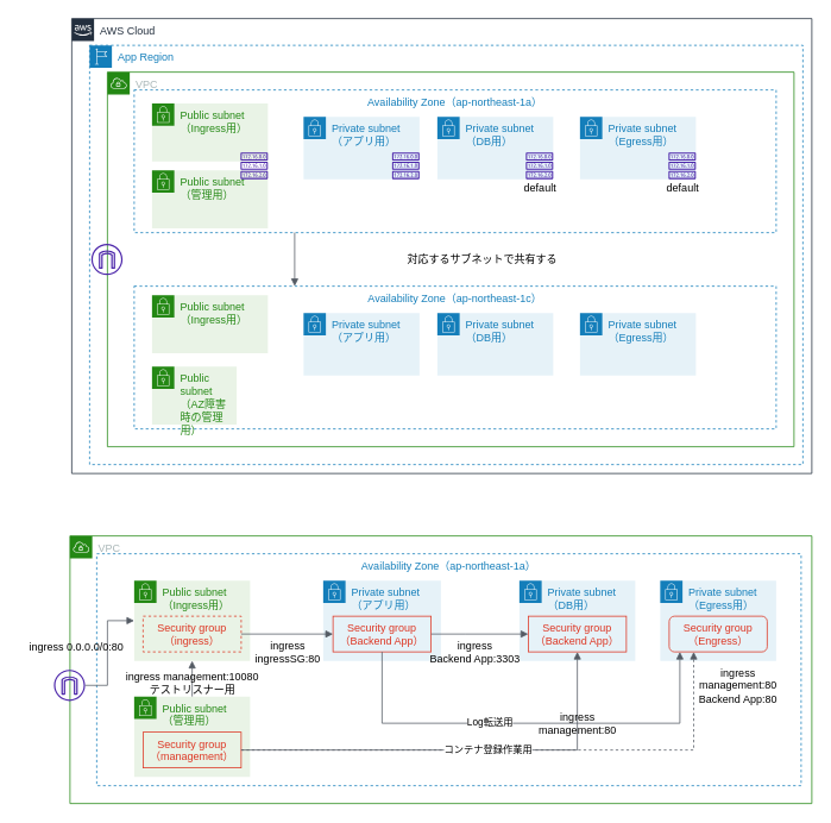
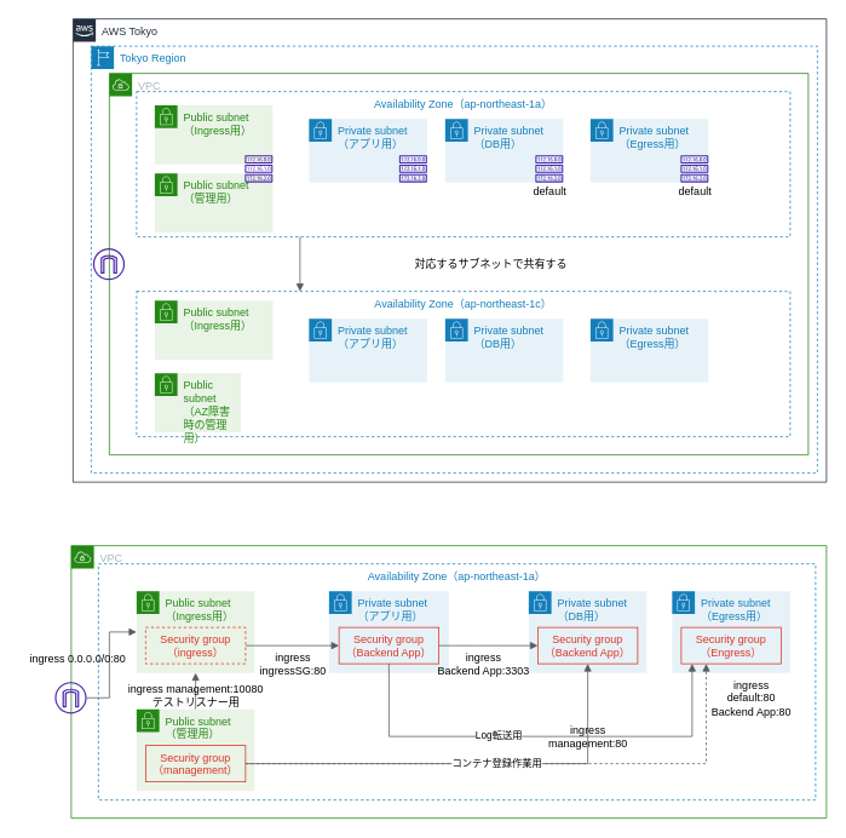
  <mxCell id="0" />
  <mxCell id="1" parent="0" />
- <mxCell id="2" value="AWS Cloud" style="points=[[0,0],[0.25,0],[0.5,0],[0.75,0],[1,0],[1,0.25],[1,0.5],[1,0.75],[1,1],[0.75,1],[0.5,1],[0.25,1],[0,1],[0,0.75],[0,0.5],[0,0.25]];outlineConnect=0;gradientColor=none;html=1;whiteSpace=wrap;fontSize=12;fontStyle=0;container=1;pointerEvents=0;collapsible=0;recursiveResize=0;shape=mxgraph.aws4.group;grIcon=mxgraph.aws4.group_aws_cloud_alt;strokeColor=#232F3E;fillColor=none;verticalAlign=top;align=left;spacingLeft=30;fontColor=#232F3E;dashed=0;" parent="1" vertex="1"><mxGeometry x="80" y="20" width="830" height="510" as="geometry" /></mxCell>
- <mxCell id="3" value="App Region" style="points=[[0,0],[0.25,0],[0.5,0],[0.75,0],[1,0],[1,0.25],[1,0.5],[1,0.75],[1,1],[0.75,1],[0.5,1],[0.25,1],[0,1],[0,0.75],[0,0.5],[0,0.25]];outlineConnect=0;gradientColor=none;html=1;whiteSpace=wrap;fontSize=12;fontStyle=0;container=1;pointerEvents=0;collapsible=0;recursiveResize=0;shape=mxgraph.aws4.group;grIcon=mxgraph.aws4.group_region;strokeColor=#147EBA;fillColor=none;verticalAlign=top;align=left;spacingLeft=30;fontColor=#147EBA;dashed=1;" parent="2" vertex="1"><mxGeometry x="20" y="30" width="800" height="470" as="geometry" /></mxCell>
+ <mxCell id="2" value="AWS Tokyo" style="points=[[0,0],[0.25,0],[0.5,0],[0.75,0],[1,0],[1,0.25],[1,0.5],[1,0.75],[1,1],[0.75,1],[0.5,1],[0.25,1],[0,1],[0,0.75],[0,0.5],[0,0.25]];outlineConnect=0;gradientColor=none;html=1;whiteSpace=wrap;fontSize=12;fontStyle=0;container=1;pointerEvents=0;collapsible=0;recursiveResize=0;shape=mxgraph.aws4.group;grIcon=mxgraph.aws4.group_aws_cloud_alt;strokeColor=#232F3E;fillColor=none;verticalAlign=top;align=left;spacingLeft=30;fontColor=#232F3E;dashed=0;" parent="1" vertex="1"><mxGeometry x="80" y="20" width="830" height="510" as="geometry" /></mxCell>
+ <mxCell id="3" value="Tokyo Region" style="points=[[0,0],[0.25,0],[0.5,0],[0.75,0],[1,0],[1,0.25],[1,0.5],[1,0.75],[1,1],[0.75,1],[0.5,1],[0.25,1],[0,1],[0,0.75],[0,0.5],[0,0.25]];outlineConnect=0;gradientColor=none;html=1;whiteSpace=wrap;fontSize=12;fontStyle=0;container=1;pointerEvents=0;collapsible=0;recursiveResize=0;shape=mxgraph.aws4.group;grIcon=mxgraph.aws4.group_region;strokeColor=#147EBA;fillColor=none;verticalAlign=top;align=left;spacingLeft=30;fontColor=#147EBA;dashed=1;" parent="2" vertex="1"><mxGeometry x="20" y="30" width="800" height="470" as="geometry" /></mxCell>
  <mxCell id="4" value="VPC" style="points=[[0,0],[0.25,0],[0.5,0],[0.75,0],[1,0],[1,0.25],[1,0.5],[1,0.75],[1,1],[0.75,1],[0.5,1],[0.25,1],[0,1],[0,0.75],[0,0.5],[0,0.25]];outlineConnect=0;gradientColor=none;html=1;whiteSpace=wrap;fontSize=12;fontStyle=0;container=1;pointerEvents=0;collapsible=0;recursiveResize=0;shape=mxgraph.aws4.group;grIcon=mxgraph.aws4.group_vpc;strokeColor=#248814;fillColor=none;verticalAlign=top;align=left;spacingLeft=30;fontColor=#AAB7B8;dashed=0;" parent="3" vertex="1"><mxGeometry x="20" y="30" width="770" height="420" as="geometry" /></mxCell>
  <mxCell id="5" value="Availability Zone（ap-northeast-1a）" style="fillColor=none;strokeColor=#147EBA;dashed=1;verticalAlign=top;fontStyle=0;fontColor=#147EBA;" parent="4" vertex="1"><mxGeometry x="30" y="20" width="720" height="160" as="geometry" /></mxCell>
  <mxCell id="6" value="Availability Zone（ap-northeast-1c）" style="fillColor=none;strokeColor=#147EBA;dashed=1;verticalAlign=top;fontStyle=0;fontColor=#147EBA;" parent="4" vertex="1"><mxGeometry x="30" y="240" width="720" height="160" as="geometry" /></mxCell>
  <mxCell id="7" value="Public subnet&lt;br&gt;（Ingress用）" style="points=[[0,0],[0.25,0],[0.5,0],[0.75,0],[1,0],[1,0.25],[1,0.5],[1,0.75],[1,1],[0.75,1],[0.5,1],[0.25,1],[0,1],[0,0.75],[0,0.5],[0,0.25]];outlineConnect=0;gradientColor=none;html=1;whiteSpace=wrap;fontSize=12;fontStyle=0;container=1;pointerEvents=0;collapsible=0;recursiveResize=0;shape=mxgraph.aws4.group;grIcon=mxgraph.aws4.group_security_group;grStroke=0;strokeColor=#248814;fillColor=#E9F3E6;verticalAlign=top;align=left;spacingLeft=30;fontColor=#248814;dashed=0;" parent="4" vertex="1"><mxGeometry x="50" y="35" width="130" height="65" as="geometry" /></mxCell>
  <mxCell id="8" value="Public subnet&lt;br&gt;（管理用）" style="points=[[0,0],[0.25,0],[0.5,0],[0.75,0],[1,0],[1,0.25],[1,0.5],[1,0.75],[1,1],[0.75,1],[0.5,1],[0.25,1],[0,1],[0,0.75],[0,0.5],[0,0.25]];outlineConnect=0;gradientColor=none;html=1;whiteSpace=wrap;fontSize=12;fontStyle=0;container=1;pointerEvents=0;collapsible=0;recursiveResize=0;shape=mxgraph.aws4.group;grIcon=mxgraph.aws4.group_security_group;grStroke=0;strokeColor=#248814;fillColor=#E9F3E6;verticalAlign=top;align=left;spacingLeft=30;fontColor=#248814;dashed=0;" parent="4" vertex="1"><mxGeometry x="50" y="110" width="130" height="65" as="geometry" /></mxCell>
  <mxCell id="9" value="Public subnet&lt;br&gt;（AZ障害時の管理用）" style="points=[[0,0],[0.25,0],[0.5,0],[0.75,0],[1,0],[1,0.25],[1,0.5],[1,0.75],[1,1],[0.75,1],[0.5,1],[0.25,1],[0,1],[0,0.75],[0,0.5],[0,0.25]];outlineConnect=0;gradientColor=none;html=1;whiteSpace=wrap;fontSize=12;fontStyle=0;container=1;pointerEvents=0;collapsible=0;recursiveResize=0;shape=mxgraph.aws4.group;grIcon=mxgraph.aws4.group_security_group;grStroke=0;strokeColor=#248814;fillColor=#E9F3E6;verticalAlign=top;align=left;spacingLeft=30;fontColor=#248814;dashed=0;" parent="4" vertex="1"><mxGeometry x="50" y="330" width="95" height="65" as="geometry" /></mxCell>
  <mxCell id="10" value="Public subnet&lt;br&gt;（Ingress用）" style="points=[[0,0],[0.25,0],[0.5,0],[0.75,0],[1,0],[1,0.25],[1,0.5],[1,0.75],[1,1],[0.75,1],[0.5,1],[0.25,1],[0,1],[0,0.75],[0,0.5],[0,0.25]];outlineConnect=0;gradientColor=none;html=1;whiteSpace=wrap;fontSize=12;fontStyle=0;container=1;pointerEvents=0;collapsible=0;recursiveResize=0;shape=mxgraph.aws4.group;grIcon=mxgraph.aws4.group_security_group;grStroke=0;strokeColor=#248814;fillColor=#E9F3E6;verticalAlign=top;align=left;spacingLeft=30;fontColor=#248814;dashed=0;" parent="4" vertex="1"><mxGeometry x="50" y="250" width="130" height="65" as="geometry" /></mxCell>
  <mxCell id="11" value="Private subnet&lt;br&gt;（アプリ用）" style="points=[[0,0],[0.25,0],[0.5,0],[0.75,0],[1,0],[1,0.25],[1,0.5],[1,0.75],[1,1],[0.75,1],[0.5,1],[0.25,1],[0,1],[0,0.75],[0,0.5],[0,0.25]];outlineConnect=0;gradientColor=none;html=1;whiteSpace=wrap;fontSize=12;fontStyle=0;container=1;pointerEvents=0;collapsible=0;recursiveResize=0;shape=mxgraph.aws4.group;grIcon=mxgraph.aws4.group_security_group;grStroke=0;strokeColor=#147EBA;fillColor=#E6F2F8;verticalAlign=top;align=left;spacingLeft=30;fontColor=#147EBA;dashed=0;" parent="4" vertex="1"><mxGeometry x="220" y="50" width="130" height="70" as="geometry" /></mxCell>
  <mxCell id="12" value="Private subnet&lt;br&gt;（DB用）" style="points=[[0,0],[0.25,0],[0.5,0],[0.75,0],[1,0],[1,0.25],[1,0.5],[1,0.75],[1,1],[0.75,1],[0.5,1],[0.25,1],[0,1],[0,0.75],[0,0.5],[0,0.25]];outlineConnect=0;gradientColor=none;html=1;whiteSpace=wrap;fontSize=12;fontStyle=0;container=1;pointerEvents=0;collapsible=0;recursiveResize=0;shape=mxgraph.aws4.group;grIcon=mxgraph.aws4.group_security_group;grStroke=0;strokeColor=#147EBA;fillColor=#E6F2F8;verticalAlign=top;align=left;spacingLeft=30;fontColor=#147EBA;dashed=0;" parent="4" vertex="1"><mxGeometry x="370" y="50" width="130" height="70" as="geometry" /></mxCell>
  <mxCell id="13" value="Private subnet&lt;br&gt;（アプリ用）" style="points=[[0,0],[0.25,0],[0.5,0],[0.75,0],[1,0],[1,0.25],[1,0.5],[1,0.75],[1,1],[0.75,1],[0.5,1],[0.25,1],[0,1],[0,0.75],[0,0.5],[0,0.25]];outlineConnect=0;gradientColor=none;html=1;whiteSpace=wrap;fontSize=12;fontStyle=0;container=1;pointerEvents=0;collapsible=0;recursiveResize=0;shape=mxgraph.aws4.group;grIcon=mxgraph.aws4.group_security_group;grStroke=0;strokeColor=#147EBA;fillColor=#E6F2F8;verticalAlign=top;align=left;spacingLeft=30;fontColor=#147EBA;dashed=0;" parent="4" vertex="1"><mxGeometry x="220" y="270" width="130" height="70" as="geometry" /></mxCell>
  <mxCell id="14" value="Private subnet&lt;br&gt;（DB用）" style="points=[[0,0],[0.25,0],[0.5,0],[0.75,0],[1,0],[1,0.25],[1,0.5],[1,0.75],[1,1],[0.75,1],[0.5,1],[0.25,1],[0,1],[0,0.75],[0,0.5],[0,0.25]];outlineConnect=0;gradientColor=none;html=1;whiteSpace=wrap;fontSize=12;fontStyle=0;container=1;pointerEvents=0;collapsible=0;recursiveResize=0;shape=mxgraph.aws4.group;grIcon=mxgraph.aws4.group_security_group;grStroke=0;strokeColor=#147EBA;fillColor=#E6F2F8;verticalAlign=top;align=left;spacingLeft=30;fontColor=#147EBA;dashed=0;" parent="4" vertex="1"><mxGeometry x="370" y="270" width="130" height="70" as="geometry" /></mxCell>
  <mxCell id="15" value="" style="sketch=0;outlineConnect=0;fontColor=#232F3E;gradientColor=none;fillColor=#4D27AA;strokeColor=none;dashed=0;verticalLabelPosition=bottom;verticalAlign=top;align=center;html=1;fontSize=12;fontStyle=0;aspect=fixed;pointerEvents=1;shape=mxgraph.aws4.route_table;" parent="4" vertex="1"><mxGeometry x="319.21" y="90" width="30.79" height="30" as="geometry" /></mxCell>
  <mxCell id="16" value="" style="sketch=0;outlineConnect=0;fontColor=#232F3E;gradientColor=none;fillColor=#4D27AA;strokeColor=none;dashed=0;verticalLabelPosition=bottom;verticalAlign=top;align=center;html=1;fontSize=12;fontStyle=0;aspect=fixed;pointerEvents=1;shape=mxgraph.aws4.internet_gateway;" parent="4" vertex="1"><mxGeometry x="-18" y="192.5" width="35" height="35" as="geometry" /></mxCell>
  <mxCell id="17" value="" style="sketch=0;outlineConnect=0;fontColor=#232F3E;gradientColor=none;fillColor=#4D27AA;strokeColor=none;dashed=0;verticalLabelPosition=bottom;verticalAlign=top;align=center;html=1;fontSize=12;fontStyle=0;aspect=fixed;pointerEvents=1;shape=mxgraph.aws4.route_table;" parent="4" vertex="1"><mxGeometry x="149.21" y="90" width="30.79" height="30" as="geometry" /></mxCell>
  <mxCell id="18" value="" style="sketch=0;outlineConnect=0;fontColor=#232F3E;gradientColor=none;fillColor=#4D27AA;strokeColor=none;dashed=0;verticalLabelPosition=bottom;verticalAlign=top;align=center;html=1;fontSize=12;fontStyle=0;aspect=fixed;pointerEvents=1;shape=mxgraph.aws4.route_table;" parent="4" vertex="1"><mxGeometry x="469.21" y="90" width="30.79" height="30" as="geometry" /></mxCell>
  <mxCell id="19" value="" style="edgeStyle=orthogonalEdgeStyle;html=1;endArrow=block;elbow=vertical;startArrow=none;endFill=1;strokeColor=#545B64;rounded=0;fontColor=none;exitX=0.25;exitY=1;exitDx=0;exitDy=0;entryX=0.25;entryY=0;entryDx=0;entryDy=0;" parent="4" source="5" target="6" edge="1"><mxGeometry width="100" relative="1" as="geometry"><mxPoint x="280" y="210" as="sourcePoint" /><mxPoint x="380" y="210" as="targetPoint" /></mxGeometry></mxCell>
  <mxCell id="20" value="対応するサブネットで共有する" style="text;html=1;align=center;verticalAlign=middle;resizable=0;points=[];autosize=1;strokeColor=none;fillColor=none;fontColor=none;" parent="4" vertex="1"><mxGeometry x="325" y="195" width="190" height="30" as="geometry" /></mxCell>
  <mxCell id="21" value="default" style="text;html=1;align=center;verticalAlign=middle;resizable=0;points=[];autosize=1;strokeColor=none;fillColor=none;fontColor=none;" parent="4" vertex="1"><mxGeometry x="454.61" y="115" width="60" height="30" as="geometry" /></mxCell>
  <mxCell id="22" value="Private subnet&lt;br&gt;（Egress用）" style="points=[[0,0],[0.25,0],[0.5,0],[0.75,0],[1,0],[1,0.25],[1,0.5],[1,0.75],[1,1],[0.75,1],[0.5,1],[0.25,1],[0,1],[0,0.75],[0,0.5],[0,0.25]];outlineConnect=0;gradientColor=none;html=1;whiteSpace=wrap;fontSize=12;fontStyle=0;container=1;pointerEvents=0;collapsible=0;recursiveResize=0;shape=mxgraph.aws4.group;grIcon=mxgraph.aws4.group_security_group;grStroke=0;strokeColor=#147EBA;fillColor=#E6F2F8;verticalAlign=top;align=left;spacingLeft=30;fontColor=#147EBA;dashed=0;" parent="4" vertex="1"><mxGeometry x="530" y="50" width="130" height="70" as="geometry" /></mxCell>
  <mxCell id="23" value="" style="sketch=0;outlineConnect=0;fontColor=#232F3E;gradientColor=none;fillColor=#4D27AA;strokeColor=none;dashed=0;verticalLabelPosition=bottom;verticalAlign=top;align=center;html=1;fontSize=12;fontStyle=0;aspect=fixed;pointerEvents=1;shape=mxgraph.aws4.route_table;" parent="4" vertex="1"><mxGeometry x="629.21" y="90" width="30.79" height="30" as="geometry" /></mxCell>
  <mxCell id="24" value="default" style="text;html=1;align=center;verticalAlign=middle;resizable=0;points=[];autosize=1;strokeColor=none;fillColor=none;fontColor=none;" parent="4" vertex="1"><mxGeometry x="614.61" y="115" width="60" height="30" as="geometry" /></mxCell>
  <mxCell id="25" value="Private subnet&lt;br&gt;（Egress用）" style="points=[[0,0],[0.25,0],[0.5,0],[0.75,0],[1,0],[1,0.25],[1,0.5],[1,0.75],[1,1],[0.75,1],[0.5,1],[0.25,1],[0,1],[0,0.75],[0,0.5],[0,0.25]];outlineConnect=0;gradientColor=none;html=1;whiteSpace=wrap;fontSize=12;fontStyle=0;container=1;pointerEvents=0;collapsible=0;recursiveResize=0;shape=mxgraph.aws4.group;grIcon=mxgraph.aws4.group_security_group;grStroke=0;strokeColor=#147EBA;fillColor=#E6F2F8;verticalAlign=top;align=left;spacingLeft=30;fontColor=#147EBA;dashed=0;" parent="4" vertex="1"><mxGeometry x="530" y="270" width="130" height="70" as="geometry" /></mxCell>
  <mxCell id="26" value="VPC" style="points=[[0,0],[0.25,0],[0.5,0],[0.75,0],[1,0],[1,0.25],[1,0.5],[1,0.75],[1,1],[0.75,1],[0.5,1],[0.25,1],[0,1],[0,0.75],[0,0.5],[0,0.25]];outlineConnect=0;gradientColor=none;html=1;whiteSpace=wrap;fontSize=12;fontStyle=0;container=1;pointerEvents=0;collapsible=0;recursiveResize=0;shape=mxgraph.aws4.group;grIcon=mxgraph.aws4.group_vpc;strokeColor=#248814;fillColor=none;verticalAlign=top;align=left;spacingLeft=30;fontColor=#AAB7B8;dashed=0;" parent="1" vertex="1"><mxGeometry x="78" y="600" width="832" height="300" as="geometry" /></mxCell>
  <mxCell id="27" value="Availability Zone（ap-northeast-1a）" style="fillColor=none;strokeColor=#147EBA;dashed=1;verticalAlign=top;fontStyle=0;fontColor=#147EBA;" parent="26" vertex="1"><mxGeometry x="30" y="20" width="790" height="260" as="geometry" /></mxCell>
  <mxCell id="28" value="Public subnet&lt;br&gt;（Ingress用）" style="points=[[0,0],[0.25,0],[0.5,0],[0.75,0],[1,0],[1,0.25],[1,0.5],[1,0.75],[1,1],[0.75,1],[0.5,1],[0.25,1],[0,1],[0,0.75],[0,0.5],[0,0.25]];outlineConnect=0;gradientColor=none;html=1;whiteSpace=wrap;fontSize=12;fontStyle=0;container=1;pointerEvents=0;collapsible=0;recursiveResize=0;shape=mxgraph.aws4.group;grIcon=mxgraph.aws4.group_security_group;grStroke=0;strokeColor=#248814;fillColor=#E9F3E6;verticalAlign=top;align=left;spacingLeft=30;fontColor=#248814;dashed=0;" parent="26" vertex="1"><mxGeometry x="72" y="50" width="130" height="90" as="geometry" /></mxCell>
  <mxCell id="29" value="Security group&#10;（ingress）" style="fillColor=none;strokeColor=#DD3522;verticalAlign=top;fontStyle=0;fontColor=#DD3522;dashed=1;" parent="28" vertex="1"><mxGeometry x="10" y="40" width="110" height="40" as="geometry" /></mxCell>
  <mxCell id="30" value="Public subnet&lt;br&gt;（管理用）" style="points=[[0,0],[0.25,0],[0.5,0],[0.75,0],[1,0],[1,0.25],[1,0.5],[1,0.75],[1,1],[0.75,1],[0.5,1],[0.25,1],[0,1],[0,0.75],[0,0.5],[0,0.25]];outlineConnect=0;gradientColor=none;html=1;whiteSpace=wrap;fontSize=12;fontStyle=0;container=1;pointerEvents=0;collapsible=0;recursiveResize=0;shape=mxgraph.aws4.group;grIcon=mxgraph.aws4.group_security_group;grStroke=0;strokeColor=#248814;fillColor=#E9F3E6;verticalAlign=top;align=left;spacingLeft=30;fontColor=#248814;dashed=0;" parent="26" vertex="1"><mxGeometry x="72" y="180" width="130" height="90" as="geometry" /></mxCell>
  <mxCell id="31" value="Security group&#10;（management）" style="fillColor=none;strokeColor=#DD3522;verticalAlign=top;fontStyle=0;fontColor=#DD3522;" parent="30" vertex="1"><mxGeometry x="10" y="40" width="110" height="40" as="geometry" /></mxCell>
  <mxCell id="32" value="Private subnet&lt;br&gt;（アプリ用）" style="points=[[0,0],[0.25,0],[0.5,0],[0.75,0],[1,0],[1,0.25],[1,0.5],[1,0.75],[1,1],[0.75,1],[0.5,1],[0.25,1],[0,1],[0,0.75],[0,0.5],[0,0.25]];outlineConnect=0;gradientColor=none;html=1;whiteSpace=wrap;fontSize=12;fontStyle=0;container=1;pointerEvents=0;collapsible=0;recursiveResize=0;shape=mxgraph.aws4.group;grIcon=mxgraph.aws4.group_security_group;grStroke=0;strokeColor=#147EBA;fillColor=#E6F2F8;verticalAlign=top;align=left;spacingLeft=30;fontColor=#147EBA;dashed=0;" parent="26" vertex="1"><mxGeometry x="284" y="50" width="132" height="90" as="geometry" /></mxCell>
  <mxCell id="33" value="Security group&#10;（Backend App）" style="fillColor=none;strokeColor=#DD3522;verticalAlign=top;fontStyle=0;fontColor=#DD3522;" parent="32" vertex="1"><mxGeometry x="11" y="40" width="110" height="40" as="geometry" /></mxCell>
  <mxCell id="34" value="Private subnet&lt;br&gt;（DB用）" style="points=[[0,0],[0.25,0],[0.5,0],[0.75,0],[1,0],[1,0.25],[1,0.5],[1,0.75],[1,1],[0.75,1],[0.5,1],[0.25,1],[0,1],[0,0.75],[0,0.5],[0,0.25]];outlineConnect=0;gradientColor=none;html=1;whiteSpace=wrap;fontSize=12;fontStyle=0;container=1;pointerEvents=0;collapsible=0;recursiveResize=0;shape=mxgraph.aws4.group;grIcon=mxgraph.aws4.group_security_group;grStroke=0;strokeColor=#147EBA;fillColor=#E6F2F8;verticalAlign=top;align=left;spacingLeft=30;fontColor=#147EBA;dashed=0;" parent="26" vertex="1"><mxGeometry x="504" y="50" width="130" height="90" as="geometry" /></mxCell>
  <mxCell id="35" value="Security group&#10;（Backend App）" style="fillColor=none;strokeColor=#DD3522;verticalAlign=top;fontStyle=0;fontColor=#DD3522;" parent="34" vertex="1"><mxGeometry x="10" y="40" width="110" height="40" as="geometry" /></mxCell>
  <mxCell id="36" value="" style="sketch=0;outlineConnect=0;fontColor=#232F3E;gradientColor=none;fillColor=#4D27AA;strokeColor=none;dashed=0;verticalLabelPosition=bottom;verticalAlign=top;align=center;html=1;fontSize=12;fontStyle=0;aspect=fixed;pointerEvents=1;shape=mxgraph.aws4.internet_gateway;" parent="26" vertex="1"><mxGeometry x="-18" y="150" width="35" height="35" as="geometry" /></mxCell>
  <mxCell id="37" value="" style="edgeStyle=orthogonalEdgeStyle;html=1;endArrow=block;elbow=vertical;startArrow=none;endFill=1;strokeColor=#545B64;rounded=0;" parent="26" source="36" target="28" edge="1"><mxGeometry width="100" relative="1" as="geometry"><mxPoint x="322" y="260" as="sourcePoint" /><mxPoint x="422" y="260" as="targetPoint" /><Array as="points"><mxPoint x="42" y="167" /><mxPoint x="42" y="95" /></Array></mxGeometry></mxCell>
  <mxCell id="38" value="" style="edgeStyle=orthogonalEdgeStyle;html=1;endArrow=block;elbow=vertical;startArrow=none;endFill=1;strokeColor=#545B64;rounded=0;entryX=0;entryY=0.5;entryDx=0;entryDy=0;exitX=1;exitY=0.5;exitDx=0;exitDy=0;" parent="26" source="29" target="33" edge="1"><mxGeometry width="100" relative="1" as="geometry"><mxPoint x="49" y="177.5" as="sourcePoint" /><mxPoint x="147" y="150.0" as="targetPoint" /></mxGeometry></mxCell>
  <mxCell id="39" value="ingress&lt;br&gt;ingressSG:80" style="text;html=1;align=center;verticalAlign=middle;resizable=0;points=[];autosize=1;strokeColor=none;fillColor=none;" parent="26" vertex="1"><mxGeometry x="194" y="110" width="100" height="40" as="geometry" /></mxCell>
  <mxCell id="40" value="" style="edgeStyle=orthogonalEdgeStyle;html=1;endArrow=block;elbow=vertical;startArrow=none;endFill=1;strokeColor=#545B64;rounded=0;entryX=0;entryY=0.5;entryDx=0;entryDy=0;exitX=1;exitY=0.5;exitDx=0;exitDy=0;" parent="26" source="33" target="35" edge="1"><mxGeometry width="100" relative="1" as="geometry"><mxPoint x="202" y="120.0" as="sourcePoint" /><mxPoint x="305" y="120.0" as="targetPoint" /><Array as="points"><mxPoint x="444" y="110" /><mxPoint x="444" y="110" /></Array></mxGeometry></mxCell>
  <mxCell id="41" value="ingress&lt;br&gt;Backend App:3303" style="text;html=1;align=center;verticalAlign=middle;resizable=0;points=[];autosize=1;strokeColor=none;fillColor=none;" parent="26" vertex="1"><mxGeometry x="394" y="110" width="120" height="40" as="geometry" /></mxCell>
  <mxCell id="42" value="" style="edgeStyle=orthogonalEdgeStyle;html=1;endArrow=block;elbow=vertical;startArrow=none;endFill=1;strokeColor=#545B64;rounded=0;exitX=1;exitY=0.5;exitDx=0;exitDy=0;" parent="26" source="31" target="35" edge="1"><mxGeometry width="100" relative="1" as="geometry"><mxPoint x="49" y="177.5" as="sourcePoint" /><mxPoint x="147" y="150.0" as="targetPoint" /></mxGeometry></mxCell>
  <mxCell id="43" value="ingress&lt;br&gt;management:80" style="text;html=1;align=center;verticalAlign=middle;resizable=0;points=[];autosize=1;strokeColor=none;fillColor=none;" parent="26" vertex="1"><mxGeometry x="514" y="190" width="110" height="40" as="geometry" /></mxCell>
  <mxCell id="44" value="Private subnet&lt;br&gt;（Egress用）" style="points=[[0,0],[0.25,0],[0.5,0],[0.75,0],[1,0],[1,0.25],[1,0.5],[1,0.75],[1,1],[0.75,1],[0.5,1],[0.25,1],[0,1],[0,0.75],[0,0.5],[0,0.25]];outlineConnect=0;gradientColor=none;html=1;whiteSpace=wrap;fontSize=12;fontStyle=0;container=1;pointerEvents=0;collapsible=0;recursiveResize=0;shape=mxgraph.aws4.group;grIcon=mxgraph.aws4.group_security_group;grStroke=0;strokeColor=#147EBA;fillColor=#E6F2F8;verticalAlign=top;align=left;spacingLeft=30;fontColor=#147EBA;dashed=0;" parent="26" vertex="1"><mxGeometry x="662" y="50" width="130" height="90" as="geometry" /></mxCell>
- <mxCell id="45" value="Security group&#10;（Engress）" style="fillColor=none;strokeColor=#DD3522;verticalAlign=top;fontStyle=0;fontColor=#DD3522;rounded=1;" parent="44" vertex="1"><mxGeometry x="10" y="40" width="110" height="40" as="geometry" /></mxCell>
+ <mxCell id="45" value="Security group&#10;（Engress）" style="fillColor=none;strokeColor=#DD3522;verticalAlign=top;fontStyle=0;fontColor=#DD3522;" parent="44" vertex="1"><mxGeometry x="10" y="40" width="110" height="40" as="geometry" /></mxCell>
  <mxCell id="46" value="" style="edgeStyle=orthogonalEdgeStyle;html=1;endArrow=block;elbow=vertical;startArrow=none;endFill=1;strokeColor=#545B64;rounded=0;exitX=1;exitY=0.5;exitDx=0;exitDy=0;entryX=0.25;entryY=1;entryDx=0;entryDy=0;dashed=1;" parent="26" source="31" target="45" edge="1"><mxGeometry width="100" relative="1" as="geometry"><mxPoint x="202" y="250" as="sourcePoint" /><mxPoint x="579" y="140" as="targetPoint" /></mxGeometry></mxCell>
  <mxCell id="47" value="コンテナ登録作業用" style="edgeLabel;html=1;align=center;verticalAlign=middle;resizable=0;points=[];fontColor=none;" parent="46" vertex="1" connectable="0"><mxGeometry x="-0.109" y="1" relative="1" as="geometry"><mxPoint x="1" as="offset" /></mxGeometry></mxCell>
- <mxCell id="48" value="ingress&lt;br&gt;management:80&lt;br&gt;Backend App:80" style="text;html=1;align=center;verticalAlign=middle;resizable=0;points=[];autosize=1;strokeColor=none;fillColor=none;" parent="26" vertex="1"><mxGeometry x="694" y="137.5" width="110" height="60" as="geometry" /></mxCell>
+ <mxCell id="48" value="ingress&lt;br&gt;default:80&lt;br&gt;Backend App:80" style="text;html=1;align=center;verticalAlign=middle;resizable=0;points=[];autosize=1;strokeColor=none;fillColor=none;" parent="26" vertex="1"><mxGeometry x="694" y="137.5" width="110" height="60" as="geometry" /></mxCell>
  <mxCell id="49" value="" style="edgeStyle=orthogonalEdgeStyle;html=1;endArrow=block;elbow=vertical;startArrow=none;endFill=1;strokeColor=#545B64;rounded=0;exitX=0.5;exitY=1;exitDx=0;exitDy=0;" parent="26" source="33" target="45" edge="1"><mxGeometry width="100" relative="1" as="geometry"><mxPoint x="202" y="250" as="sourcePoint" /><mxPoint x="579" y="140" as="targetPoint" /><Array as="points"><mxPoint x="350" y="210" /><mxPoint x="684" y="210" /></Array></mxGeometry></mxCell>
  <mxCell id="50" value="Log転送用" style="edgeLabel;html=1;align=center;verticalAlign=middle;resizable=0;points=[];fontColor=none;" parent="49" vertex="1" connectable="0"><mxGeometry x="-0.189" y="2" relative="1" as="geometry"><mxPoint as="offset" /></mxGeometry></mxCell>
  <mxCell id="51" value="" style="edgeStyle=orthogonalEdgeStyle;html=1;endArrow=block;elbow=vertical;startArrow=none;endFill=1;strokeColor=#545B64;rounded=0;" edge="1" parent="26" source="30" target="28"><mxGeometry width="100" relative="1" as="geometry"><mxPoint x="49.0" y="177.5" as="sourcePoint" /><mxPoint x="82" y="105" as="targetPoint" /><Array as="points"><mxPoint x="137" y="150" /><mxPoint x="137" y="150" /></Array></mxGeometry></mxCell>
  <mxCell id="52" value="ingress management:10080&lt;br&gt;テストリスナー用" style="text;html=1;align=center;verticalAlign=middle;resizable=0;points=[];autosize=1;strokeColor=none;fillColor=none;" vertex="1" parent="26"><mxGeometry x="52" y="145" width="170" height="40" as="geometry" /></mxCell>
  <mxCell id="53" value="ingress 0.0.0.0/0:80" style="text;html=1;align=center;verticalAlign=middle;resizable=0;points=[];autosize=1;strokeColor=none;fillColor=none;" parent="1" vertex="1"><mxGeometry x="20" y="710" width="130" height="30" as="geometry" /></mxCell>
